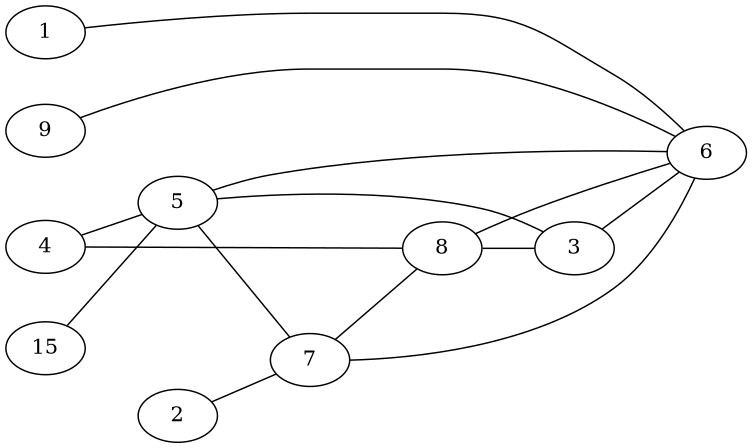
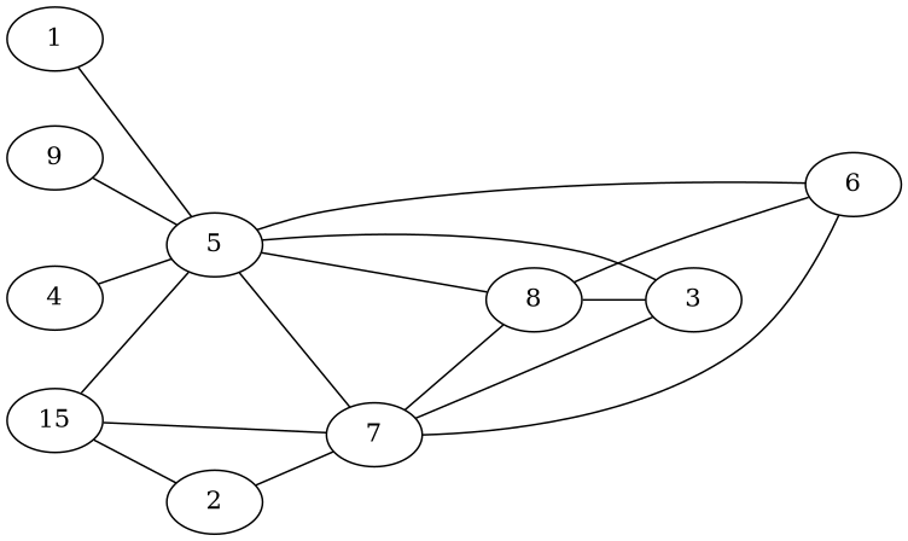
  strict graph {
    rankdir=LR
    node [shape=ellipse]
    n1 [label=1]
    n2 [label=5]
    n3 [label=7]
    n4 [label=8]
    n5 [label=2]
    n6 [label=3]
    n7 [label=4]
    n8 [label=6]
    n9 [label=9]
    n10 [label=15]
-   n1 -- n8
+   n1 -- n2
    n2 -- n3
-   n7 -- n4
+   n2 -- n4
    n3 -- n4
    n4 -- n6
    n5 -- n3
    n6 -- n2
-   n6 -- n8
+   n6 -- n3
    n7 -- n2
    n8 -- n2
    n8 -- n3
    n8 -- n4
-   n9 -- n8
+   n9 -- n2
    n10 -- n2
+   n10 -- n3
+   n10 -- n5
  }
